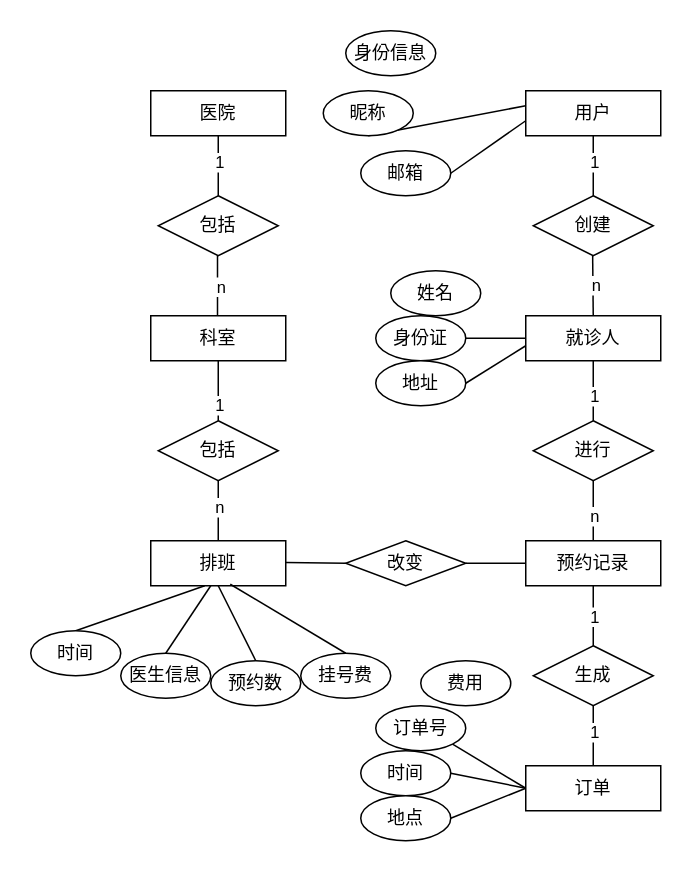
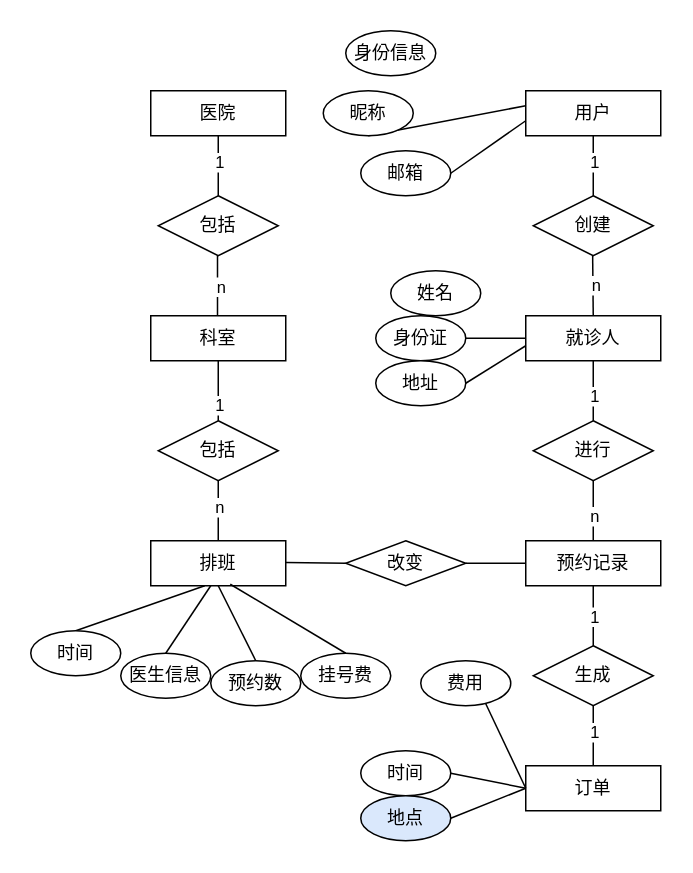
  <mxCell id="0" />
  <mxCell id="1" parent="0" />
  <mxCell id="2" value="医院" style="rounded=0;whiteSpace=wrap;html=1;" vertex="1" parent="1"><mxGeometry x="100" y="60" width="90" height="30" as="geometry" /></mxCell>
  <mxCell id="3" value="科室" style="rounded=0;whiteSpace=wrap;html=1;" vertex="1" parent="1"><mxGeometry x="100" y="210" width="90" height="30" as="geometry" /></mxCell>
  <mxCell id="4" value="" style="endArrow=none;html=1;rounded=0;exitX=0.5;exitY=0;exitDx=0;exitDy=0;" edge="1" parent="1"><mxGeometry width="50" height="50" relative="1" as="geometry"><mxPoint x="144.5" y="210" as="sourcePoint" /><mxPoint x="144.5" y="160" as="targetPoint" /></mxGeometry></mxCell>
  <mxCell id="5" value="n" style="edgeLabel;html=1;align=center;verticalAlign=middle;resizable=0;points=[];" vertex="1" connectable="0" parent="4"><mxGeometry x="-0.48" y="-1" relative="1" as="geometry"><mxPoint x="1" y="-7" as="offset" /></mxGeometry></mxCell>
  <mxCell id="6" value="包括" style="rhombus;whiteSpace=wrap;html=1;" vertex="1" parent="1"><mxGeometry x="105" y="130" width="80" height="40" as="geometry" /></mxCell>
  <mxCell id="7" value="" style="endArrow=none;html=1;rounded=0;entryX=0.5;entryY=1;entryDx=0;entryDy=0;exitX=0.5;exitY=0;exitDx=0;exitDy=0;" edge="1" parent="1" source="6" target="2"><mxGeometry width="50" height="50" relative="1" as="geometry"><mxPoint x="210" y="320" as="sourcePoint" /><mxPoint x="260" y="270" as="targetPoint" /></mxGeometry></mxCell>
  <mxCell id="8" value="1" style="edgeLabel;html=1;align=center;verticalAlign=middle;resizable=0;points=[];" vertex="1" connectable="0" parent="7"><mxGeometry x="0.44" y="-1" relative="1" as="geometry"><mxPoint x="-1" y="6" as="offset" /></mxGeometry></mxCell>
  <mxCell id="9" value="排班" style="rounded=0;whiteSpace=wrap;html=1;" vertex="1" parent="1"><mxGeometry x="100" y="360" width="90" height="30" as="geometry" /></mxCell>
  <mxCell id="10" value="用户" style="rounded=0;whiteSpace=wrap;html=1;" vertex="1" parent="1"><mxGeometry x="350" y="60" width="90" height="30" as="geometry" /></mxCell>
  <mxCell id="11" value="就诊人" style="rounded=0;whiteSpace=wrap;html=1;" vertex="1" parent="1"><mxGeometry x="350" y="210" width="90" height="30" as="geometry" /></mxCell>
  <mxCell id="12" value="" style="endArrow=none;html=1;rounded=0;exitX=0.5;exitY=0;exitDx=0;exitDy=0;" edge="1" parent="1" source="9" target="14"><mxGeometry width="50" height="50" relative="1" as="geometry"><mxPoint x="145" y="340" as="sourcePoint" /><mxPoint x="145" y="220" as="targetPoint" /></mxGeometry></mxCell>
  <mxCell id="13" value="n" style="edgeLabel;html=1;align=center;verticalAlign=middle;resizable=0;points=[];" vertex="1" connectable="0" parent="12"><mxGeometry x="0.44" y="1" relative="1" as="geometry"><mxPoint x="1" y="6" as="offset" /></mxGeometry></mxCell>
  <mxCell id="14" value="包括" style="rhombus;whiteSpace=wrap;html=1;" vertex="1" parent="1"><mxGeometry x="105" y="280" width="80" height="40" as="geometry" /></mxCell>
  <mxCell id="15" value="" style="endArrow=none;html=1;rounded=0;entryX=0.5;entryY=1;entryDx=0;entryDy=0;exitX=0.5;exitY=0;exitDx=0;exitDy=0;" edge="1" parent="1" source="14" target="3"><mxGeometry width="50" height="50" relative="1" as="geometry"><mxPoint x="210" y="450" as="sourcePoint" /><mxPoint x="145" y="220" as="targetPoint" /></mxGeometry></mxCell>
  <mxCell id="16" value="1" style="edgeLabel;html=1;align=center;verticalAlign=middle;resizable=0;points=[];" vertex="1" connectable="0" parent="15"><mxGeometry x="-0.44" relative="1" as="geometry"><mxPoint as="offset" /></mxGeometry></mxCell>
  <mxCell id="17" value="" style="endArrow=none;html=1;rounded=0;exitX=0.5;exitY=0;exitDx=0;exitDy=0;" edge="1" parent="1" source="11"><mxGeometry width="50" height="50" relative="1" as="geometry"><mxPoint x="394.5" y="210" as="sourcePoint" /><mxPoint x="394.5" y="160" as="targetPoint" /></mxGeometry></mxCell>
  <mxCell id="18" value="n" style="edgeLabel;html=1;align=center;verticalAlign=middle;resizable=0;points=[];" vertex="1" connectable="0" parent="17"><mxGeometry x="-0.48" y="-1" relative="1" as="geometry"><mxPoint x="1" y="-7" as="offset" /></mxGeometry></mxCell>
  <mxCell id="19" value="创建" style="rhombus;whiteSpace=wrap;html=1;" vertex="1" parent="1"><mxGeometry x="355" y="130" width="80" height="40" as="geometry" /></mxCell>
  <mxCell id="20" value="" style="endArrow=none;html=1;rounded=0;entryX=0.5;entryY=1;entryDx=0;entryDy=0;exitX=0.5;exitY=0;exitDx=0;exitDy=0;" edge="1" parent="1" source="19" target="10"><mxGeometry width="50" height="50" relative="1" as="geometry"><mxPoint x="460" y="320" as="sourcePoint" /><mxPoint x="395" y="90" as="targetPoint" /></mxGeometry></mxCell>
  <mxCell id="21" value="1" style="edgeLabel;html=1;align=center;verticalAlign=middle;resizable=0;points=[];" vertex="1" connectable="0" parent="20"><mxGeometry x="0.44" y="-1" relative="1" as="geometry"><mxPoint x="-1" y="6" as="offset" /></mxGeometry></mxCell>
  <mxCell id="22" value="预约记录" style="rounded=0;whiteSpace=wrap;html=1;" vertex="1" parent="1"><mxGeometry x="350" y="360" width="90" height="30" as="geometry" /></mxCell>
  <mxCell id="23" value="" style="endArrow=none;html=1;rounded=0;exitX=0.5;exitY=0;exitDx=0;exitDy=0;" edge="1" parent="1" source="22" target="25"><mxGeometry width="50" height="50" relative="1" as="geometry"><mxPoint x="460" y="440" as="sourcePoint" /><mxPoint x="395" y="210" as="targetPoint" /></mxGeometry></mxCell>
  <mxCell id="24" value="n" style="edgeLabel;html=1;align=center;verticalAlign=middle;resizable=0;points=[];" vertex="1" connectable="0" parent="23"><mxGeometry x="-0.44" y="-2" relative="1" as="geometry"><mxPoint x="-2" y="-6" as="offset" /></mxGeometry></mxCell>
  <mxCell id="25" value="进行" style="rhombus;whiteSpace=wrap;html=1;" vertex="1" parent="1"><mxGeometry x="355" y="280" width="80" height="40" as="geometry" /></mxCell>
  <mxCell id="26" value="" style="endArrow=none;html=1;rounded=0;exitX=0.5;exitY=0;exitDx=0;exitDy=0;" edge="1" parent="1" source="25"><mxGeometry width="50" height="50" relative="1" as="geometry"><mxPoint x="460" y="440" as="sourcePoint" /><mxPoint x="395" y="240" as="targetPoint" /></mxGeometry></mxCell>
  <mxCell id="27" value="1" style="edgeLabel;html=1;align=center;verticalAlign=middle;resizable=0;points=[];" vertex="1" connectable="0" parent="26"><mxGeometry x="-0.48" y="2" relative="1" as="geometry"><mxPoint x="2" y="-7" as="offset" /></mxGeometry></mxCell>
  <mxCell id="28" value="订单" style="rounded=0;whiteSpace=wrap;html=1;" vertex="1" parent="1"><mxGeometry x="350" y="510" width="90" height="30" as="geometry" /></mxCell>
  <mxCell id="29" value="" style="endArrow=none;html=1;rounded=0;exitX=0.5;exitY=0;exitDx=0;exitDy=0;" edge="1" parent="1" source="28" target="31"><mxGeometry width="50" height="50" relative="1" as="geometry"><mxPoint x="460" y="590" as="sourcePoint" /><mxPoint x="395" y="360" as="targetPoint" /></mxGeometry></mxCell>
  <mxCell id="30" value="1" style="edgeLabel;html=1;align=center;verticalAlign=middle;resizable=0;points=[];" vertex="1" connectable="0" parent="29"><mxGeometry x="0.48" y="1" relative="1" as="geometry"><mxPoint x="1" y="7" as="offset" /></mxGeometry></mxCell>
  <mxCell id="31" value="生成" style="rhombus;whiteSpace=wrap;html=1;" vertex="1" parent="1"><mxGeometry x="355" y="430" width="80" height="40" as="geometry" /></mxCell>
  <mxCell id="32" value="" style="endArrow=none;html=1;rounded=0;exitX=0.5;exitY=0;exitDx=0;exitDy=0;" edge="1" parent="1" source="31"><mxGeometry width="50" height="50" relative="1" as="geometry"><mxPoint x="460" y="590" as="sourcePoint" /><mxPoint x="395" y="390" as="targetPoint" /></mxGeometry></mxCell>
  <mxCell id="33" value="1" style="edgeLabel;html=1;align=center;verticalAlign=middle;resizable=0;points=[];" vertex="1" connectable="0" parent="32"><mxGeometry x="0.5" relative="1" as="geometry"><mxPoint y="10" as="offset" /></mxGeometry></mxCell>
  <mxCell id="34" value="" style="endArrow=none;html=1;rounded=0;entryX=0.4;entryY=1;entryDx=0;entryDy=0;entryPerimeter=0;exitX=0.5;exitY=0;exitDx=0;exitDy=0;" edge="1" parent="1" source="35" target="9"><mxGeometry width="50" height="50" relative="1" as="geometry"><mxPoint x="80" y="430" as="sourcePoint" /><mxPoint x="110" y="410" as="targetPoint" /></mxGeometry></mxCell>
  <mxCell id="35" value="时间" style="ellipse;whiteSpace=wrap;html=1;" vertex="1" parent="1"><mxGeometry x="20" y="420" width="60" height="30" as="geometry" /></mxCell>
  <mxCell id="36" value="" style="endArrow=none;html=1;rounded=0;exitX=0.5;exitY=0;exitDx=0;exitDy=0;" edge="1" parent="1" source="37"><mxGeometry width="50" height="50" relative="1" as="geometry"><mxPoint x="130" y="440" as="sourcePoint" /><mxPoint x="140" y="390" as="targetPoint" /></mxGeometry></mxCell>
  <mxCell id="37" value="医生信息" style="ellipse;whiteSpace=wrap;html=1;" vertex="1" parent="1"><mxGeometry x="80" y="435" width="60" height="30" as="geometry" /></mxCell>
  <mxCell id="38" value="" style="endArrow=none;html=1;rounded=0;entryX=0.5;entryY=1;entryDx=0;entryDy=0;exitX=0.5;exitY=0;exitDx=0;exitDy=0;" edge="1" parent="1" source="39" target="9"><mxGeometry width="50" height="50" relative="1" as="geometry"><mxPoint x="180" y="440" as="sourcePoint" /><mxPoint x="220" y="410" as="targetPoint" /></mxGeometry></mxCell>
  <mxCell id="39" value="预约数" style="ellipse;whiteSpace=wrap;html=1;" vertex="1" parent="1"><mxGeometry x="140" y="440" width="60" height="30" as="geometry" /></mxCell>
  <mxCell id="40" value="" style="endArrow=none;html=1;rounded=0;entryX=0.589;entryY=0.967;entryDx=0;entryDy=0;entryPerimeter=0;exitX=0.5;exitY=0;exitDx=0;exitDy=0;" edge="1" parent="1" source="41" target="9"><mxGeometry width="50" height="50" relative="1" as="geometry"><mxPoint x="220" y="430" as="sourcePoint" /><mxPoint x="270" y="400" as="targetPoint" /></mxGeometry></mxCell>
  <mxCell id="41" value="挂号费" style="ellipse;whiteSpace=wrap;html=1;" vertex="1" parent="1"><mxGeometry x="200" y="435" width="60" height="30" as="geometry" /></mxCell>
  <mxCell id="42" value="" style="endArrow=none;html=1;rounded=0;exitX=0.5;exitY=1;exitDx=0;exitDy=0;" edge="1" parent="1" source="48"><mxGeometry width="50" height="50" relative="1" as="geometry"><mxPoint x="430" y="20" as="sourcePoint" /><mxPoint x="350" y="70" as="targetPoint" /><Array as="points" /></mxGeometry></mxCell>
  <mxCell id="43" value="姓名" style="ellipse;whiteSpace=wrap;html=1;" vertex="1" parent="1"><mxGeometry x="260" y="180" width="60" height="30" as="geometry" /></mxCell>
  <mxCell id="44" value="" style="endArrow=none;html=1;rounded=0;entryX=0;entryY=0.5;entryDx=0;entryDy=0;exitX=1;exitY=0.5;exitDx=0;exitDy=0;" edge="1" parent="1" source="45" target="11"><mxGeometry width="50" height="50" relative="1" as="geometry"><mxPoint x="310" y="240" as="sourcePoint" /><mxPoint x="340" y="230" as="targetPoint" /></mxGeometry></mxCell>
  <mxCell id="45" value="身份证" style="ellipse;whiteSpace=wrap;html=1;" vertex="1" parent="1"><mxGeometry x="250" y="210" width="60" height="30" as="geometry" /></mxCell>
  <mxCell id="46" value="" style="endArrow=none;html=1;rounded=0;exitX=1;exitY=0.5;exitDx=0;exitDy=0;" edge="1" parent="1" source="47"><mxGeometry width="50" height="50" relative="1" as="geometry"><mxPoint x="310" y="260" as="sourcePoint" /><mxPoint x="350" y="230" as="targetPoint" /></mxGeometry></mxCell>
  <mxCell id="47" value="地址" style="ellipse;whiteSpace=wrap;html=1;" vertex="1" parent="1"><mxGeometry x="250" y="240" width="60" height="30" as="geometry" /></mxCell>
  <mxCell id="48" value="昵称" style="ellipse;whiteSpace=wrap;html=1;" vertex="1" parent="1"><mxGeometry x="215" y="60" width="60" height="30" as="geometry" /></mxCell>
  <mxCell id="49" value="" style="endArrow=none;html=1;rounded=0;entryX=1;entryY=0.5;entryDx=0;entryDy=0;" edge="1" parent="1" target="50"><mxGeometry width="50" height="50" relative="1" as="geometry"><mxPoint x="350" y="80" as="sourcePoint" /><mxPoint x="380" y="10" as="targetPoint" /></mxGeometry></mxCell>
  <mxCell id="50" value="邮箱" style="ellipse;whiteSpace=wrap;html=1;" vertex="1" parent="1"><mxGeometry x="240" y="100" width="60" height="30" as="geometry" /></mxCell>
  <mxCell id="51" value="身份信息" style="ellipse;whiteSpace=wrap;html=1;" vertex="1" parent="1"><mxGeometry x="230" y="20" width="60" height="30" as="geometry" /></mxCell>
- <mxCell id="52" value="" style="endArrow=none;html=1;rounded=0;exitX=0;exitY=0.5;exitDx=0;exitDy=0;entryX=1;entryY=1;entryDx=0;entryDy=0;" edge="1" parent="1" source="28" target="53"><mxGeometry width="50" height="50" relative="1" as="geometry"><mxPoint x="440" y="530" as="sourcePoint" /><mxPoint x="300" y="500" as="targetPoint" /></mxGeometry></mxCell>
- <mxCell id="53" value="订单号" style="ellipse;whiteSpace=wrap;html=1;" vertex="1" parent="1"><mxGeometry x="250" y="470" width="60" height="30" as="geometry" /></mxCell>
  <mxCell id="54" value="" style="endArrow=none;html=1;rounded=0;entryX=0;entryY=0.5;entryDx=0;entryDy=0;exitX=1;exitY=0.5;exitDx=0;exitDy=0;" edge="1" parent="1" source="55" target="28"><mxGeometry width="50" height="50" relative="1" as="geometry"><mxPoint x="300" y="520" as="sourcePoint" /><mxPoint x="300" y="530" as="targetPoint" /></mxGeometry></mxCell>
  <mxCell id="55" value="时间" style="ellipse;whiteSpace=wrap;html=1;" vertex="1" parent="1"><mxGeometry x="240" y="500" width="60" height="30" as="geometry" /></mxCell>
  <mxCell id="56" value="" style="endArrow=none;html=1;rounded=0;entryX=0;entryY=0.5;entryDx=0;entryDy=0;exitX=1;exitY=0.5;exitDx=0;exitDy=0;" edge="1" parent="1" source="57" target="28"><mxGeometry width="50" height="50" relative="1" as="geometry"><mxPoint x="300" y="540" as="sourcePoint" /><mxPoint x="330" y="550" as="targetPoint" /></mxGeometry></mxCell>
- <mxCell id="57" value="地点" style="ellipse;whiteSpace=wrap;html=1;" vertex="1" parent="1"><mxGeometry x="240" y="530" width="60" height="30" as="geometry" /></mxCell>
+ <mxCell id="57" value="地点" style="ellipse;whiteSpace=wrap;html=1;fillColor=#dae8fc;" vertex="1" parent="1"><mxGeometry x="240" y="530" width="60" height="30" as="geometry" /></mxCell>
+ <mxCell id="58" value="" style="endArrow=none;html=1;rounded=0;exitX=0;exitY=0.5;exitDx=0;exitDy=0;entryX=0.717;entryY=0.933;entryDx=0;entryDy=0;entryPerimeter=0;" edge="1" parent="1" source="28" target="59"><mxGeometry width="50" height="50" relative="1" as="geometry"><mxPoint x="340" y="530" as="sourcePoint" /><mxPoint x="340" y="470" as="targetPoint" /></mxGeometry></mxCell>
  <mxCell id="59" value="费用" style="ellipse;whiteSpace=wrap;html=1;" vertex="1" parent="1"><mxGeometry x="280" y="440" width="60" height="30" as="geometry" /></mxCell>
  <mxCell id="60" value="" style="endArrow=none;html=1;rounded=0;entryX=0;entryY=0.5;entryDx=0;entryDy=0;" edge="1" parent="1" target="61"><mxGeometry width="50" height="50" relative="1" as="geometry"><mxPoint x="190" y="374.5" as="sourcePoint" /><mxPoint x="240" y="375" as="targetPoint" /></mxGeometry></mxCell>
  <mxCell id="61" value="改变" style="rhombus;whiteSpace=wrap;html=1;" vertex="1" parent="1"><mxGeometry x="230" y="360" width="80" height="30" as="geometry" /></mxCell>
  <mxCell id="62" value="" style="endArrow=none;html=1;rounded=0;exitX=1;exitY=0.5;exitDx=0;exitDy=0;entryX=0;entryY=0.5;entryDx=0;entryDy=0;" edge="1" parent="1" source="61" target="22"><mxGeometry width="50" height="50" relative="1" as="geometry"><mxPoint x="310" y="370" as="sourcePoint" /><mxPoint x="360" y="320" as="targetPoint" /></mxGeometry></mxCell>
